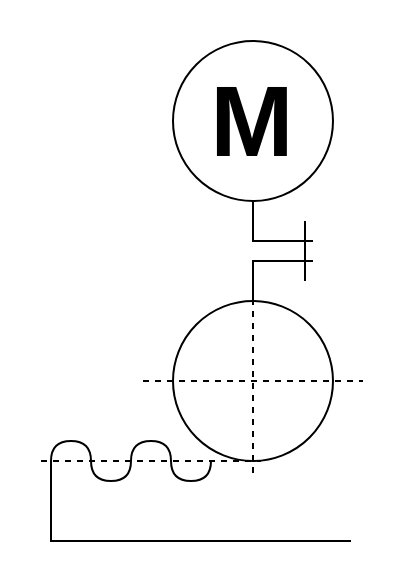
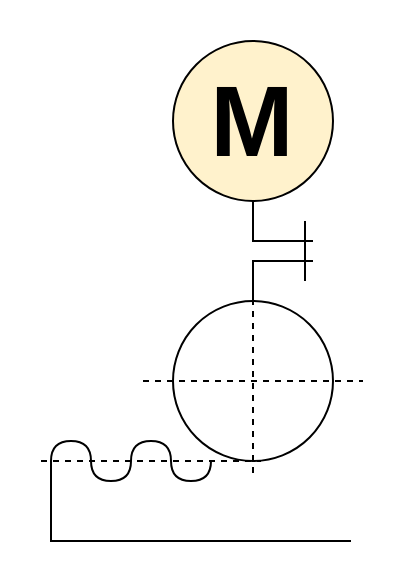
  <mxCell id="0" />
  <mxCell id="1" parent="0" />
- <mxCell id="2" value="&lt;b&gt;&lt;font style=&quot;font-size: 50px;&quot;&gt;М&lt;/font&gt;&lt;/b&gt;" style="ellipse;whiteSpace=wrap;html=1;aspect=fixed;" vertex="1" parent="1"><mxGeometry x="86" y="20" width="80" height="80" as="geometry" /></mxCell>
+ <mxCell id="2" value="&lt;b&gt;&lt;font style=&quot;font-size: 50px;&quot;&gt;М&lt;/font&gt;&lt;/b&gt;" style="ellipse;whiteSpace=wrap;html=1;aspect=fixed;fillColor=#fff2cc;" vertex="1" parent="1"><mxGeometry x="86" y="20" width="80" height="80" as="geometry" /></mxCell>
  <mxCell id="3" value="" style="ellipse;whiteSpace=wrap;html=1;aspect=fixed;" vertex="1" parent="1"><mxGeometry x="86" y="150" width="80" height="80" as="geometry" /></mxCell>
  <mxCell id="4" value="" style="endArrow=none;html=1;rounded=0;entryX=0.5;entryY=1;entryDx=0;entryDy=0;" edge="1" parent="1" target="2"><mxGeometry width="50" height="50" relative="1" as="geometry"><mxPoint x="156" y="120" as="sourcePoint" /><mxPoint x="136" y="90" as="targetPoint" /><Array as="points"><mxPoint x="140" y="120" /><mxPoint x="126" y="120" /></Array></mxGeometry></mxCell>
  <mxCell id="5" value="" style="endArrow=none;html=1;rounded=0;exitX=0.5;exitY=0;exitDx=0;exitDy=0;" edge="1" parent="1" source="3"><mxGeometry width="50" height="50" relative="1" as="geometry"><mxPoint x="136" y="140" as="sourcePoint" /><mxPoint x="156" y="130" as="targetPoint" /><Array as="points"><mxPoint x="126" y="130" /></Array></mxGeometry></mxCell>
  <mxCell id="6" value="" style="endArrow=none;html=1;rounded=0;" edge="1" parent="1"><mxGeometry width="50" height="50" relative="1" as="geometry"><mxPoint x="152" y="140" as="sourcePoint" /><mxPoint x="152" y="110" as="targetPoint" /></mxGeometry></mxCell>
  <mxCell id="7" value="" style="endArrow=none;dashed=1;html=1;rounded=0;" edge="1" parent="1"><mxGeometry width="50" height="50" relative="1" as="geometry"><mxPoint x="71" y="190" as="sourcePoint" /><mxPoint x="181" y="190" as="targetPoint" /></mxGeometry></mxCell>
  <mxCell id="8" value="" style="endArrow=none;dashed=1;html=1;rounded=0;exitX=0.5;exitY=1;exitDx=0;exitDy=0;" edge="1" parent="1"><mxGeometry width="50" height="50" relative="1" as="geometry"><mxPoint x="126" y="236" as="sourcePoint" /><mxPoint x="126" y="146" as="targetPoint" /></mxGeometry></mxCell>
  <mxCell id="9" value="" style="curved=1;endArrow=none;html=1;rounded=0;startFill=0;" edge="1" parent="1"><mxGeometry width="50" height="50" relative="1" as="geometry"><mxPoint x="25" y="230" as="sourcePoint" /><mxPoint x="45" y="230" as="targetPoint" /><Array as="points"><mxPoint x="25" y="225" /><mxPoint x="30" y="220" /><mxPoint x="40" y="220" /><mxPoint x="45" y="225" /></Array></mxGeometry></mxCell>
  <mxCell id="10" value="" style="curved=1;endArrow=none;html=1;rounded=0;startFill=0;" edge="1" parent="1"><mxGeometry width="50" height="50" relative="1" as="geometry"><mxPoint x="45" y="230" as="sourcePoint" /><mxPoint x="65" y="230" as="targetPoint" /><Array as="points"><mxPoint x="45" y="240" /><mxPoint x="65" y="240" /></Array></mxGeometry></mxCell>
  <mxCell id="11" value="" style="endArrow=none;html=1;rounded=0;" edge="1" parent="1"><mxGeometry width="50" height="50" relative="1" as="geometry"><mxPoint x="25" y="230" as="sourcePoint" /><mxPoint x="175" y="270" as="targetPoint" /><Array as="points"><mxPoint x="25" y="270" /></Array></mxGeometry></mxCell>
  <mxCell id="12" value="" style="curved=1;endArrow=none;html=1;rounded=0;startFill=0;" edge="1" parent="1"><mxGeometry width="50" height="50" relative="1" as="geometry"><mxPoint x="65" y="230" as="sourcePoint" /><mxPoint x="85" y="230" as="targetPoint" /><Array as="points"><mxPoint x="65" y="225" /><mxPoint x="70" y="220" /><mxPoint x="80" y="220" /><mxPoint x="85" y="225" /></Array></mxGeometry></mxCell>
  <mxCell id="13" value="" style="curved=1;endArrow=none;html=1;rounded=0;startFill=0;" edge="1" parent="1"><mxGeometry width="50" height="50" relative="1" as="geometry"><mxPoint x="85" y="230" as="sourcePoint" /><mxPoint x="105" y="230" as="targetPoint" /><Array as="points"><mxPoint x="85" y="240" /><mxPoint x="105" y="240" /></Array></mxGeometry></mxCell>
  <mxCell id="14" value="" style="endArrow=none;dashed=1;html=1;rounded=0;" edge="1" parent="1"><mxGeometry width="50" height="50" relative="1" as="geometry"><mxPoint x="20" y="230" as="sourcePoint" /><mxPoint x="130" y="230" as="targetPoint" /></mxGeometry></mxCell>
